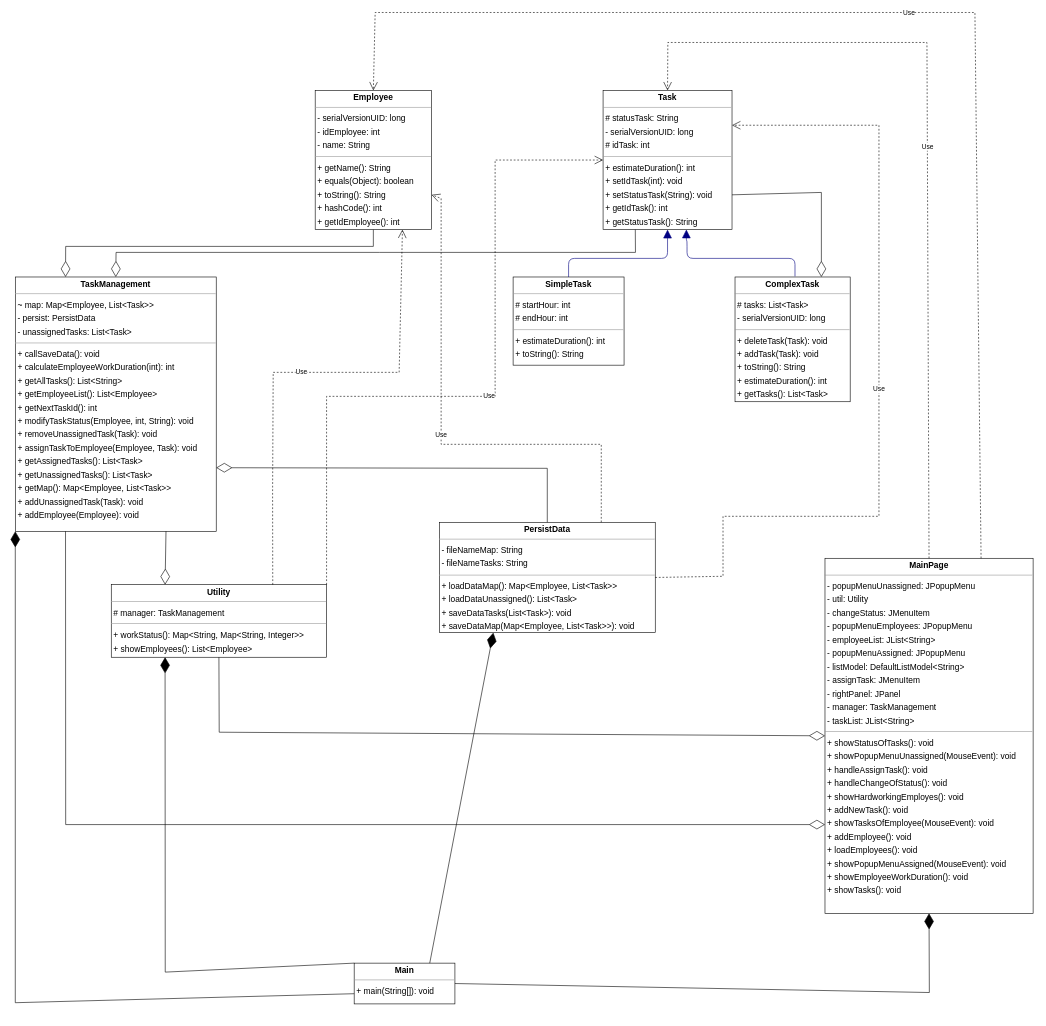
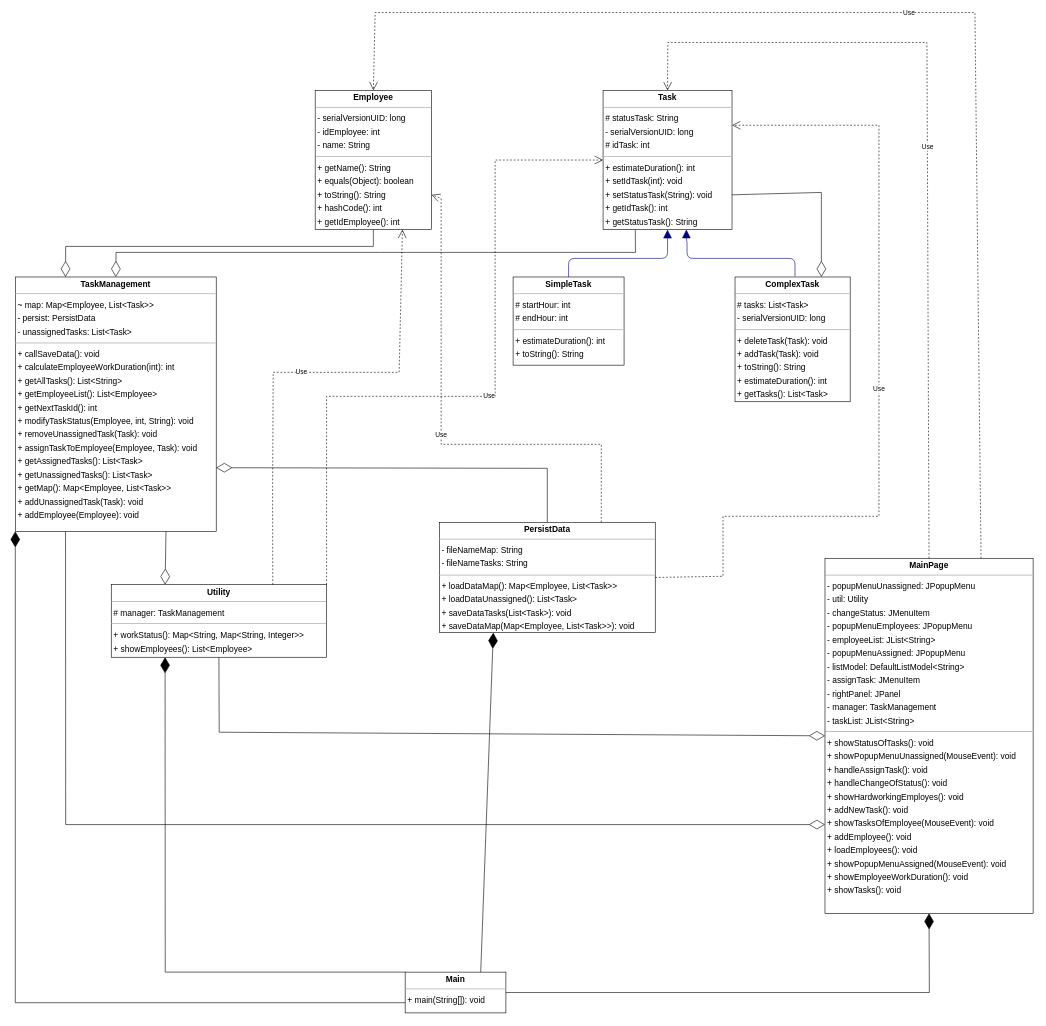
  <mxCell id="0" />
  <mxCell id="1" parent="0" />
  <mxCell id="2" value="&lt;p style=&quot;margin:0px;margin-top:4px;text-align:center;&quot;&gt;&lt;b&gt;Employee&lt;/b&gt;&lt;/p&gt;&lt;hr size=&quot;1&quot;/&gt;&lt;p style=&quot;margin:0 0 0 4px;line-height:1.6;&quot;&gt;- serialVersionUID: long&lt;br/&gt;- idEmployee: int&lt;br/&gt;- name: String&lt;/p&gt;&lt;hr size=&quot;1&quot;/&gt;&lt;p style=&quot;margin:0 0 0 4px;line-height:1.6;&quot;&gt;+ getName(): String&lt;br/&gt;+ equals(Object): boolean&lt;br/&gt;+ toString(): String&lt;br/&gt;+ hashCode(): int&lt;br/&gt;+ getIdEmployee(): int&lt;/p&gt;" style="verticalAlign=top;align=left;overflow=fill;fontSize=14;fontFamily=Helvetica;html=1;rounded=0;shadow=0;comic=0;labelBackgroundColor=none;strokeWidth=1;" parent="1" vertex="1"><mxGeometry x="520" y="150" width="194" height="232" as="geometry" /></mxCell>
  <mxCell id="3" value="&lt;p style=&quot;margin:0px;margin-top:4px;text-align:center;&quot;&gt;&lt;b&gt;Task&lt;/b&gt;&lt;/p&gt;&lt;hr size=&quot;1&quot;/&gt;&lt;p style=&quot;margin:0 0 0 4px;line-height:1.6;&quot;&gt;# statusTask: String&lt;br/&gt;- serialVersionUID: long&lt;br/&gt;# idTask: int&lt;/p&gt;&lt;hr size=&quot;1&quot;/&gt;&lt;p style=&quot;margin:0 0 0 4px;line-height:1.6;&quot;&gt;+ estimateDuration(): int&lt;br/&gt;+ setIdTask(int): void&lt;br/&gt;+ setStatusTask(String): void&lt;br/&gt;+ getIdTask(): int&lt;br/&gt;+ getStatusTask(): String&lt;/p&gt;" style="verticalAlign=top;align=left;overflow=fill;fontSize=14;fontFamily=Helvetica;html=1;rounded=0;shadow=0;comic=0;labelBackgroundColor=none;strokeWidth=1;" parent="1" vertex="1"><mxGeometry x="1000" y="150" width="215" height="232" as="geometry" /></mxCell>
  <mxCell id="4" value="&lt;p style=&quot;margin:0px;margin-top:4px;text-align:center;&quot;&gt;&lt;b&gt;SimpleTask&lt;/b&gt;&lt;/p&gt;&lt;hr size=&quot;1&quot;/&gt;&lt;p style=&quot;margin:0 0 0 4px;line-height:1.6;&quot;&gt;# startHour: int&lt;br/&gt;# endHour: int&lt;/p&gt;&lt;hr size=&quot;1&quot;/&gt;&lt;p style=&quot;margin:0 0 0 4px;line-height:1.6;&quot;&gt;+ estimateDuration(): int&lt;br/&gt;+ toString(): String&lt;/p&gt;" style="verticalAlign=top;align=left;overflow=fill;fontSize=14;fontFamily=Helvetica;html=1;rounded=0;shadow=0;comic=0;labelBackgroundColor=none;strokeWidth=1;" parent="1" vertex="1"><mxGeometry x="850" y="461" width="185" height="147" as="geometry" /></mxCell>
  <mxCell id="5" value="&lt;p style=&quot;margin:0px;margin-top:4px;text-align:center;&quot;&gt;&lt;b&gt;ComplexTask&lt;/b&gt;&lt;/p&gt;&lt;hr size=&quot;1&quot;/&gt;&lt;p style=&quot;margin:0 0 0 4px;line-height:1.6;&quot;&gt;# tasks: List&amp;lt;Task&amp;gt;&lt;br/&gt;- serialVersionUID: long&lt;/p&gt;&lt;hr size=&quot;1&quot;/&gt;&lt;p style=&quot;margin:0 0 0 4px;line-height:1.6;&quot;&gt;+ deleteTask(Task): void&lt;br/&gt;+ addTask(Task): void&lt;br/&gt;+ toString(): String&lt;br/&gt;+ estimateDuration(): int&lt;br/&gt;+ getTasks(): List&amp;lt;Task&amp;gt;&lt;/p&gt;" style="verticalAlign=top;align=left;overflow=fill;fontSize=14;fontFamily=Helvetica;html=1;rounded=0;shadow=0;comic=0;labelBackgroundColor=none;strokeWidth=1;" parent="1" vertex="1"><mxGeometry x="1220" y="461" width="192" height="208" as="geometry" /></mxCell>
  <mxCell id="6" value="" style="html=1;rounded=1;edgeStyle=orthogonalEdgeStyle;dashed=0;startArrow=none;endArrow=block;endSize=12;strokeColor=#000082;exitX=0.5;exitY=0;exitDx=0;exitDy=0;entryX=0.5;entryY=1;entryDx=0;entryDy=0;" parent="1" source="4" target="3" edge="1"><mxGeometry width="50" height="50" relative="1" as="geometry"><Array as="points"><mxPoint x="943" y="430" /><mxPoint x="1108" y="430" /></Array><mxPoint x="108" y="437" as="sourcePoint" /><mxPoint x="277" y="444" as="targetPoint" /></mxGeometry></mxCell>
  <mxCell id="7" value="" style="html=1;rounded=1;edgeStyle=orthogonalEdgeStyle;dashed=0;startArrow=none;endArrow=block;endSize=12;strokeColor=#000082;entryX=0.646;entryY=0.999;entryDx=0;entryDy=0;entryPerimeter=0;" parent="1" target="3" edge="1"><mxGeometry width="50" height="50" relative="1" as="geometry"><Array as="points"><mxPoint x="1320" y="430" /><mxPoint x="1140" y="430" /><mxPoint x="1140" y="400" /><mxPoint x="1139" y="400" /></Array><mxPoint x="1320" y="460" as="sourcePoint" /><mxPoint x="1140" y="390" as="targetPoint" /></mxGeometry></mxCell>
  <mxCell id="8" value="&lt;p style=&quot;margin:0px;margin-top:4px;text-align:center;&quot;&gt;&lt;b&gt;TaskManagement&lt;/b&gt;&lt;/p&gt;&lt;hr size=&quot;1&quot;/&gt;&lt;p style=&quot;margin:0 0 0 4px;line-height:1.6;&quot;&gt;~ map: Map&amp;lt;Employee, List&amp;lt;Task&amp;gt;&amp;gt;&lt;br/&gt;- persist: PersistData&lt;br/&gt;- unassignedTasks: List&amp;lt;Task&amp;gt;&lt;/p&gt;&lt;hr size=&quot;1&quot;/&gt;&lt;p style=&quot;margin:0 0 0 4px;line-height:1.6;&quot;&gt;+ callSaveData(): void&lt;br/&gt;+ calculateEmployeeWorkDuration(int): int&lt;br/&gt;+ getAllTasks(): List&amp;lt;String&amp;gt;&lt;br/&gt;+ getEmployeeList(): List&amp;lt;Employee&amp;gt;&lt;br/&gt;+ getNextTaskId(): int&lt;br/&gt;+ modifyTaskStatus(Employee, int, String): void&lt;br/&gt;+ removeUnassignedTask(Task): void&lt;br/&gt;+ assignTaskToEmployee(Employee, Task): void&lt;br/&gt;+ getAssignedTasks(): List&amp;lt;Task&amp;gt;&lt;br/&gt;+ getUnassignedTasks(): List&amp;lt;Task&amp;gt;&lt;br/&gt;+ getMap(): Map&amp;lt;Employee, List&amp;lt;Task&amp;gt;&amp;gt;&lt;br/&gt;+ addUnassignedTask(Task): void&lt;br/&gt;+ addEmployee(Employee): void&lt;/p&gt;" style="verticalAlign=top;align=left;overflow=fill;fontSize=14;fontFamily=Helvetica;html=1;rounded=0;shadow=0;comic=0;labelBackgroundColor=none;strokeWidth=1;" parent="1" vertex="1"><mxGeometry x="20" y="461" width="335" height="424" as="geometry" /></mxCell>
  <mxCell id="9" value="&lt;p style=&quot;margin:0px;margin-top:4px;text-align:center;&quot;&gt;&lt;b&gt;PersistData&lt;/b&gt;&lt;/p&gt;&lt;hr size=&quot;1&quot;/&gt;&lt;p style=&quot;margin:0 0 0 4px;line-height:1.6;&quot;&gt;- fileNameMap: String&lt;br/&gt;- fileNameTasks: String&lt;/p&gt;&lt;hr size=&quot;1&quot;/&gt;&lt;p style=&quot;margin:0 0 0 4px;line-height:1.6;&quot;&gt;+ loadDataMap(): Map&amp;lt;Employee, List&amp;lt;Task&amp;gt;&amp;gt;&lt;br/&gt;+ loadDataUnassigned(): List&amp;lt;Task&amp;gt;&lt;br/&gt;+ saveDataTasks(List&amp;lt;Task&amp;gt;): void&lt;br/&gt;+ saveDataMap(Map&amp;lt;Employee, List&amp;lt;Task&amp;gt;&amp;gt;): void&lt;/p&gt;" style="verticalAlign=top;align=left;overflow=fill;fontSize=14;fontFamily=Helvetica;html=1;rounded=0;shadow=0;comic=0;labelBackgroundColor=none;strokeWidth=1;" parent="1" vertex="1"><mxGeometry x="727" y="870" width="360" height="184" as="geometry" /></mxCell>
  <mxCell id="10" value="&lt;p style=&quot;margin:0px;margin-top:4px;text-align:center;&quot;&gt;&lt;b&gt;Utility&lt;/b&gt;&lt;/p&gt;&lt;hr size=&quot;1&quot;/&gt;&lt;p style=&quot;margin:0 0 0 4px;line-height:1.6;&quot;&gt;# manager: TaskManagement&lt;/p&gt;&lt;hr size=&quot;1&quot;/&gt;&lt;p style=&quot;margin:0 0 0 4px;line-height:1.6;&quot;&gt;+ workStatus(): Map&amp;lt;String, Map&amp;lt;String, Integer&amp;gt;&amp;gt;&lt;br/&gt;+ showEmployees(): List&amp;lt;Employee&amp;gt;&lt;/p&gt;" style="verticalAlign=top;align=left;overflow=fill;fontSize=14;fontFamily=Helvetica;html=1;rounded=0;shadow=0;comic=0;labelBackgroundColor=none;strokeWidth=1;" parent="1" vertex="1"><mxGeometry x="180" y="974" width="359" height="121" as="geometry" /></mxCell>
  <mxCell id="11" value="" style="endArrow=diamondThin;endFill=0;endSize=24;html=1;rounded=0;exitX=0.5;exitY=1;exitDx=0;exitDy=0;entryX=0.25;entryY=0;entryDx=0;entryDy=0;" parent="1" source="2" target="8" edge="1"><mxGeometry width="160" relative="1" as="geometry"><mxPoint x="620" y="410" as="sourcePoint" /><mxPoint x="90" y="410" as="targetPoint" /><Array as="points"><mxPoint x="617" y="410" /><mxPoint x="104" y="410" /></Array></mxGeometry></mxCell>
  <mxCell id="12" value="" style="endArrow=diamondThin;endFill=0;endSize=24;html=1;rounded=0;exitX=0.25;exitY=1;exitDx=0;exitDy=0;entryX=0.5;entryY=0;entryDx=0;entryDy=0;" parent="1" source="3" target="8" edge="1"><mxGeometry width="160" relative="1" as="geometry"><mxPoint x="627" y="392" as="sourcePoint" /><mxPoint x="114" y="471" as="targetPoint" /><Array as="points"><mxPoint x="1054" y="420" /><mxPoint x="627" y="420" /><mxPoint x="188" y="420" /></Array></mxGeometry></mxCell>
  <mxCell id="13" value="" style="endArrow=diamondThin;endFill=0;endSize=24;html=1;rounded=0;entryX=0.75;entryY=0;entryDx=0;entryDy=0;exitX=1;exitY=0.75;exitDx=0;exitDy=0;" parent="1" source="3" target="5" edge="1"><mxGeometry width="160" relative="1" as="geometry"><mxPoint x="1360" y="380" as="sourcePoint" /><mxPoint x="1380" y="350" as="targetPoint" /><Array as="points"><mxPoint x="1364" y="320" /></Array></mxGeometry></mxCell>
  <mxCell id="14" value="&lt;p style=&quot;margin:0px;margin-top:4px;text-align:center;&quot;&gt;&lt;b&gt;MainPage&lt;/b&gt;&lt;/p&gt;&lt;hr size=&quot;1&quot;&gt;&lt;p style=&quot;margin:0 0 0 4px;line-height:1.6;&quot;&gt;- popupMenuUnassigned: JPopupMenu&lt;br&gt;- util: Utility&lt;br&gt;- changeStatus: JMenuItem&lt;br&gt;- popupMenuEmployees: JPopupMenu&lt;br&gt;- employeeList: JList&amp;lt;String&amp;gt;&lt;br&gt;- popupMenuAssigned: JPopupMenu&lt;br&gt;- listModel: DefaultListModel&amp;lt;String&amp;gt;&lt;br&gt;- assignTask: JMenuItem&lt;br&gt;- rightPanel: JPanel&lt;br&gt;- manager: TaskManagement&lt;br&gt;- taskList: JList&amp;lt;String&amp;gt;&lt;/p&gt;&lt;hr size=&quot;1&quot;&gt;&lt;p style=&quot;margin:0 0 0 4px;line-height:1.6;&quot;&gt;+ showStatusOfTasks(): void&lt;br&gt;+ showPopupMenuUnassigned(MouseEvent): void&lt;br&gt;+ handleAssignTask(): void&lt;br&gt;+ handleChangeOfStatus(): void&lt;br&gt;+ showHardworkingEmployes(): void&lt;br&gt;+ addNewTask(): void&lt;br&gt;+ showTasksOfEmployee(MouseEvent): void&lt;br&gt;+ addEmployee(): void&lt;br&gt;+ loadEmployees(): void&lt;br&gt;+ showPopupMenuAssigned(MouseEvent): void&lt;br&gt;+ showEmployeeWorkDuration(): void&lt;br&gt;+ showTasks(): void&lt;/p&gt;" style="verticalAlign=top;align=left;overflow=fill;fontSize=14;fontFamily=Helvetica;html=1;rounded=0;shadow=0;comic=0;labelBackgroundColor=none;strokeWidth=1;" parent="1" vertex="1"><mxGeometry x="1370" y="930" width="347" height="592" as="geometry" /></mxCell>
  <mxCell id="15" value="" style="endArrow=diamondThin;endFill=0;endSize=24;html=1;rounded=0;entryX=0.25;entryY=0;entryDx=0;entryDy=0;exitX=0.75;exitY=1;exitDx=0;exitDy=0;" parent="1" source="8" target="10" edge="1"><mxGeometry width="160" relative="1" as="geometry"><mxPoint x="1120" y="710" as="sourcePoint" /><mxPoint x="1280" y="710" as="targetPoint" /></mxGeometry></mxCell>
  <mxCell id="16" value="Use" style="endArrow=open;endSize=12;dashed=1;html=1;rounded=0;exitX=0.5;exitY=0;exitDx=0;exitDy=0;entryX=0.5;entryY=0;entryDx=0;entryDy=0;" parent="1" source="14" target="3" edge="1"><mxGeometry width="160" relative="1" as="geometry"><mxPoint x="1120" y="510" as="sourcePoint" /><mxPoint x="1100" y="130" as="targetPoint" /><Array as="points"><mxPoint x="1540" y="70" /><mxPoint x="1108" y="70" /></Array></mxGeometry></mxCell>
  <mxCell id="17" value="Use" style="endArrow=open;endSize=12;dashed=1;html=1;rounded=0;exitX=0.75;exitY=0;exitDx=0;exitDy=0;entryX=0.5;entryY=0;entryDx=0;entryDy=0;" parent="1" source="14" target="2" edge="1"><mxGeometry width="160" relative="1" as="geometry"><mxPoint x="1554" y="940" as="sourcePoint" /><mxPoint x="1118" y="160" as="targetPoint" /><Array as="points"><mxPoint x="1620" y="20" /><mxPoint x="620" y="20" /></Array></mxGeometry></mxCell>
  <mxCell id="18" value="Use" style="endArrow=open;endSize=12;dashed=1;html=1;rounded=0;exitX=0.75;exitY=0;exitDx=0;exitDy=0;entryX=0.75;entryY=1;entryDx=0;entryDy=0;" parent="1" source="10" target="2" edge="1"><mxGeometry width="160" relative="1" as="geometry"><mxPoint x="1120" y="710" as="sourcePoint" /><mxPoint x="660" y="520" as="targetPoint" /><Array as="points"><mxPoint x="449" y="820" /><mxPoint x="450" y="620" /><mxPoint x="660" y="620" /></Array></mxGeometry></mxCell>
  <mxCell id="19" value="Use" style="endArrow=open;endSize=12;dashed=1;html=1;rounded=0;exitX=1;exitY=0;exitDx=0;exitDy=0;entryX=0;entryY=0.5;entryDx=0;entryDy=0;" parent="1" source="10" target="3" edge="1"><mxGeometry width="160" relative="1" as="geometry"><mxPoint x="459" y="984" as="sourcePoint" /><mxPoint x="900" y="260" as="targetPoint" /><Array as="points"><mxPoint x="539" y="660" /><mxPoint x="820" y="660" /><mxPoint x="820" y="266" /></Array></mxGeometry></mxCell>
  <mxCell id="20" value="" style="endArrow=diamondThin;endFill=0;endSize=24;html=1;rounded=0;entryX=1;entryY=0.75;entryDx=0;entryDy=0;exitX=0.5;exitY=0;exitDx=0;exitDy=0;" parent="1" source="9" target="8" edge="1"><mxGeometry width="160" relative="1" as="geometry"><mxPoint x="930" y="670" as="sourcePoint" /><mxPoint x="1090" y="670" as="targetPoint" /><Array as="points"><mxPoint x="907" y="780" /></Array></mxGeometry></mxCell>
  <mxCell id="21" value="" style="endArrow=diamondThin;endFill=0;endSize=24;html=1;rounded=0;entryX=0;entryY=0.5;entryDx=0;entryDy=0;exitX=0.5;exitY=1;exitDx=0;exitDy=0;" parent="1" source="10" target="14" edge="1"><mxGeometry width="160" relative="1" as="geometry"><mxPoint x="840" y="1000" as="sourcePoint" /><mxPoint x="1000" y="1000" as="targetPoint" /><Array as="points"><mxPoint x="360" y="1220" /></Array></mxGeometry></mxCell>
  <mxCell id="22" value="" style="endArrow=diamondThin;endFill=0;endSize=24;html=1;rounded=0;entryX=0;entryY=0.75;entryDx=0;entryDy=0;exitX=0.25;exitY=1;exitDx=0;exitDy=0;" parent="1" source="8" target="14" edge="1"><mxGeometry width="160" relative="1" as="geometry"><mxPoint x="370" y="1105" as="sourcePoint" /><mxPoint x="1380" y="1236" as="targetPoint" /><Array as="points"><mxPoint x="104" y="1374" /></Array></mxGeometry></mxCell>
- <mxCell id="23" value="&lt;p style=&quot;margin:0px;margin-top:4px;text-align:center;&quot;&gt;&lt;b&gt;Main&lt;/b&gt;&lt;/p&gt;&lt;hr size=&quot;1&quot;/&gt;&lt;p style=&quot;margin:0 0 0 4px;line-height:1.6;&quot;&gt;+ main(String[]): void&lt;/p&gt;" style="verticalAlign=top;align=left;overflow=fill;fontSize=14;fontFamily=Helvetica;html=1;rounded=0;shadow=0;comic=0;labelBackgroundColor=none;strokeWidth=1;" parent="1" vertex="1"><mxGeometry x="585" y="1605" width="168" height="68" as="geometry" /></mxCell>
+ <mxCell id="23" value="&lt;p style=&quot;margin:0px;margin-top:4px;text-align:center;&quot;&gt;&lt;b&gt;Main&lt;/b&gt;&lt;/p&gt;&lt;hr size=&quot;1&quot;/&gt;&lt;p style=&quot;margin:0 0 0 4px;line-height:1.6;&quot;&gt;+ main(String[]): void&lt;/p&gt;" style="verticalAlign=top;align=left;overflow=fill;fontSize=14;fontFamily=Helvetica;html=1;rounded=0;shadow=0;comic=0;labelBackgroundColor=none;strokeWidth=1;" parent="1" vertex="1"><mxGeometry x="670" y="1620" width="168" height="68" as="geometry" /></mxCell>
  <mxCell id="24" value="Use" style="endArrow=open;endSize=12;dashed=1;html=1;rounded=0;exitX=1;exitY=0.5;exitDx=0;exitDy=0;entryX=1;entryY=0.25;entryDx=0;entryDy=0;" parent="1" source="9" target="3" edge="1"><mxGeometry width="160" relative="1" as="geometry"><mxPoint x="1110" y="570" as="sourcePoint" /><mxPoint x="1460" y="180" as="targetPoint" /><Array as="points"><mxPoint x="1200" y="960" /><mxPoint x="1200" y="860" /><mxPoint x="1300" y="860" /><mxPoint x="1460" y="860" /><mxPoint x="1460" y="208" /></Array></mxGeometry></mxCell>
  <mxCell id="25" value="Use" style="endArrow=open;endSize=12;dashed=1;html=1;rounded=0;exitX=0.75;exitY=0;exitDx=0;exitDy=0;entryX=1;entryY=0.75;entryDx=0;entryDy=0;" parent="1" source="9" target="2" edge="1"><mxGeometry width="160" relative="1" as="geometry"><mxPoint x="1110" y="570" as="sourcePoint" /><mxPoint x="1270" y="570" as="targetPoint" /><Array as="points"><mxPoint x="997" y="740" /><mxPoint x="730" y="740" /><mxPoint x="730" y="330" /></Array></mxGeometry></mxCell>
  <mxCell id="26" value="" style="endArrow=diamondThin;endFill=1;endSize=24;html=1;rounded=0;exitX=0.75;exitY=0;exitDx=0;exitDy=0;entryX=0.25;entryY=1;entryDx=0;entryDy=0;" parent="1" source="23" target="9" edge="1"><mxGeometry width="160" relative="1" as="geometry"><mxPoint x="1010" y="1360" as="sourcePoint" /><mxPoint x="1170" y="1360" as="targetPoint" /></mxGeometry></mxCell>
  <mxCell id="27" value="" style="endArrow=diamondThin;endFill=1;endSize=24;html=1;rounded=0;exitX=1;exitY=0.5;exitDx=0;exitDy=0;entryX=0.5;entryY=1;entryDx=0;entryDy=0;" parent="1" source="23" target="14" edge="1"><mxGeometry width="160" relative="1" as="geometry"><mxPoint x="1010" y="1360" as="sourcePoint" /><mxPoint x="1170" y="1360" as="targetPoint" /><Array as="points"><mxPoint x="1544" y="1654" /></Array></mxGeometry></mxCell>
  <mxCell id="28" value="" style="endArrow=diamondThin;endFill=1;endSize=24;html=1;rounded=0;exitX=0;exitY=0;exitDx=0;exitDy=0;entryX=0.25;entryY=1;entryDx=0;entryDy=0;" parent="1" source="23" target="10" edge="1"><mxGeometry width="160" relative="1" as="geometry"><mxPoint x="1010" y="1360" as="sourcePoint" /><mxPoint x="1170" y="1360" as="targetPoint" /><Array as="points"><mxPoint x="270" y="1620" /></Array></mxGeometry></mxCell>
  <mxCell id="29" value="" style="endArrow=diamondThin;endFill=1;endSize=24;html=1;rounded=0;exitX=0;exitY=0.75;exitDx=0;exitDy=0;entryX=0;entryY=1;entryDx=0;entryDy=0;" parent="1" source="23" target="8" edge="1"><mxGeometry width="160" relative="1" as="geometry"><mxPoint x="690" y="1290" as="sourcePoint" /><mxPoint x="850" y="1290" as="targetPoint" /><Array as="points"><mxPoint x="20" y="1671" /></Array></mxGeometry></mxCell>
